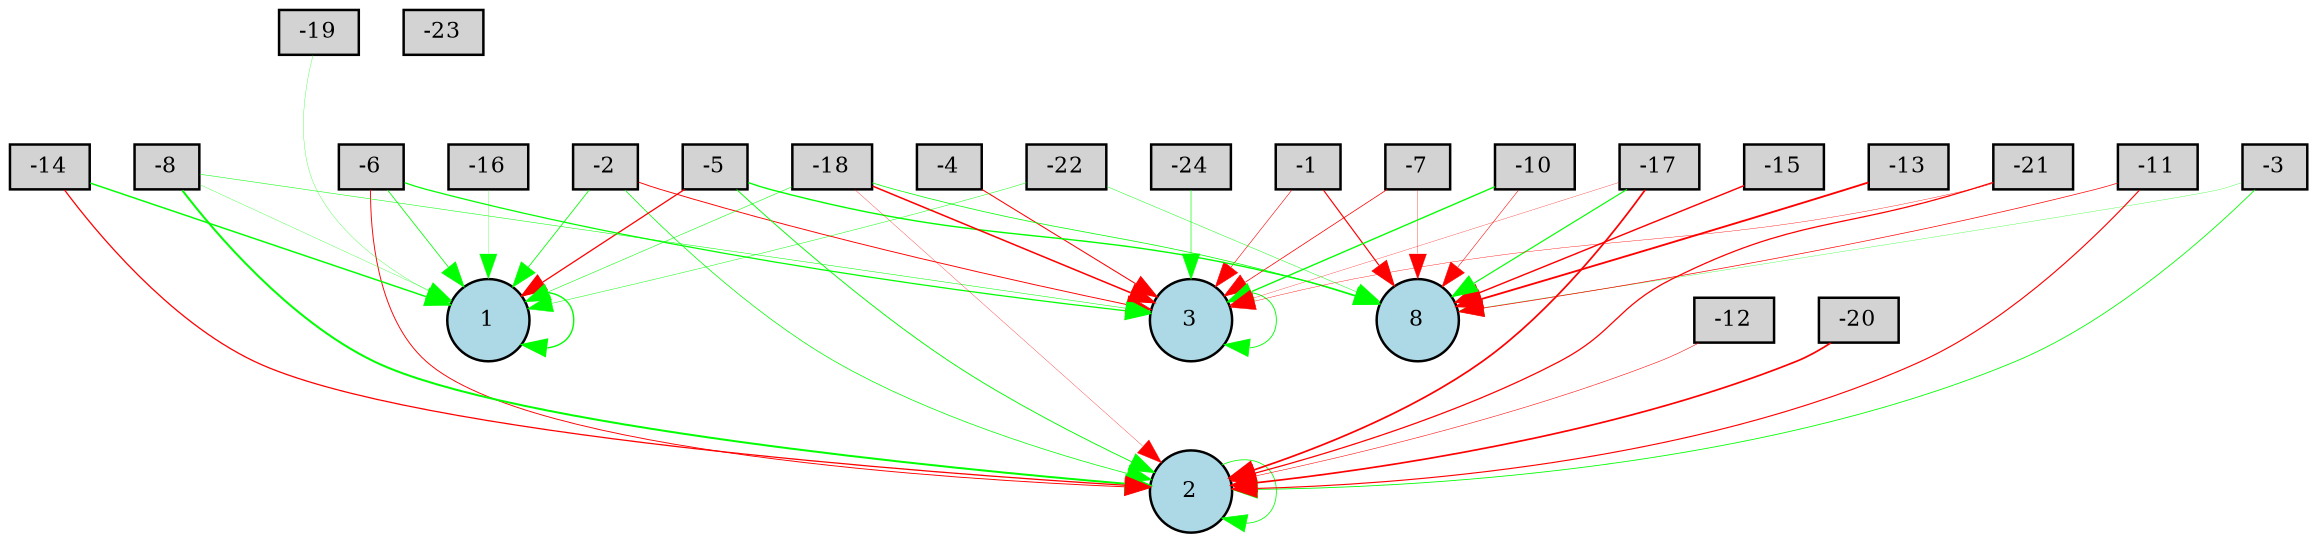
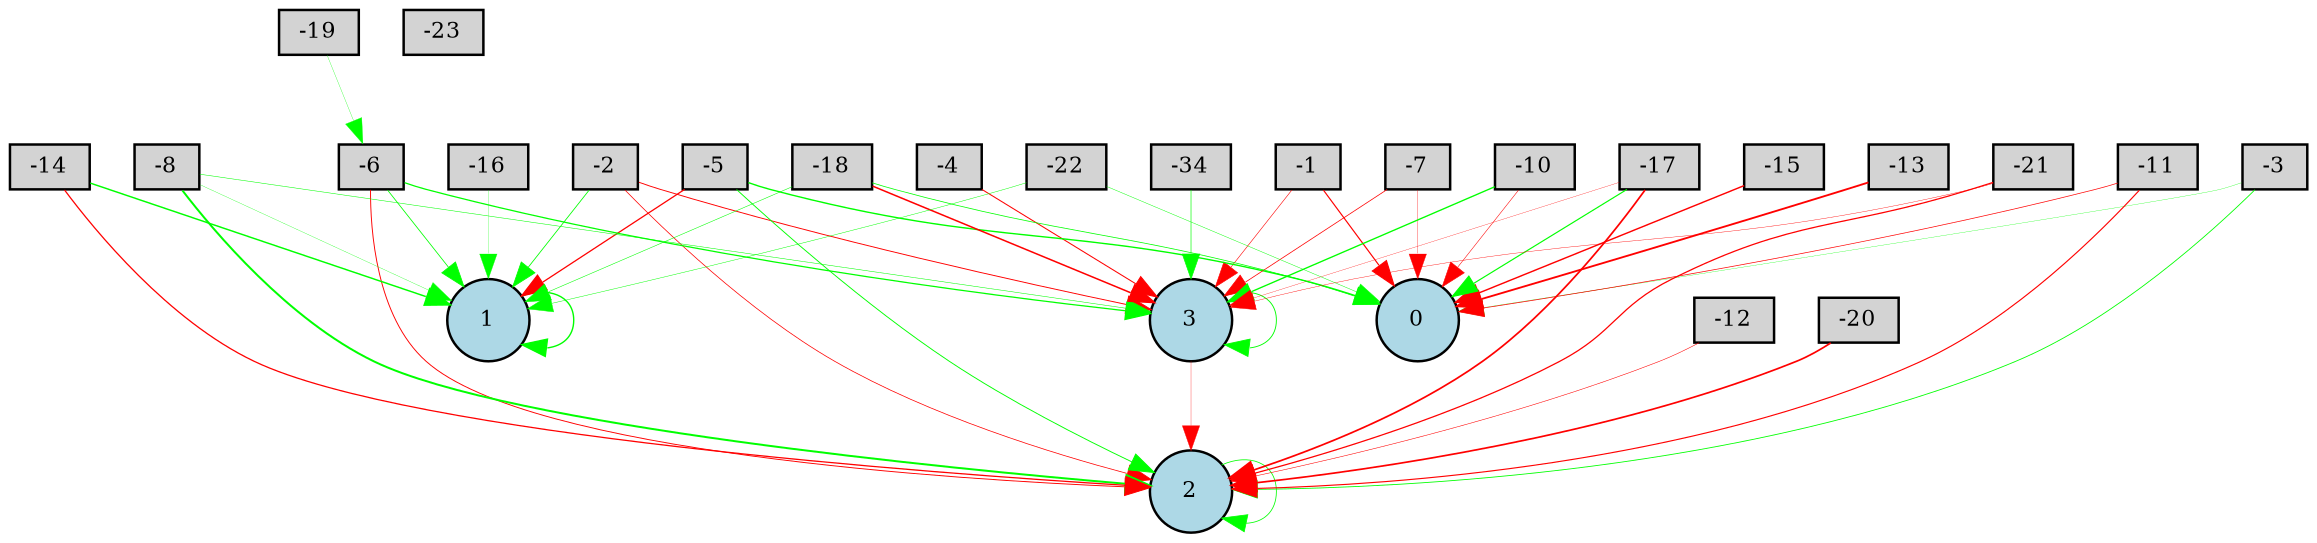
  digraph {
    node [fillcolor=lightgray fontsize=9 shape=box style=filled]
    edge [color=green style=solid]
    -1 [height=0.2 width=0.2]
-   0 [fillcolor=lightblue height=0.2 shape=circle width=0.2 label=8]
+   0 [fillcolor=lightblue height=0.2 shape=circle width=0.2]
    3 [fillcolor=lightblue height=0.2 shape=circle width=0.2]
    -2 [height=0.2 width=0.2]
    1 [fillcolor=lightblue height=0.2 shape=circle width=0.2]
    2 [fillcolor=lightblue height=0.2 shape=circle width=0.2]
    -3 [height=0.2 width=0.2]
    -4 [height=0.2 width=0.2]
    -5 [height=0.2 width=0.2]
    -6 [height=0.2 width=0.2]
    -7 [height=0.2 width=0.2]
    -8 [height=0.2 width=0.2]
    -10 [height=0.2 width=0.2]
    -11 [height=0.2 width=0.2]
    -12 [height=0.2 width=0.2]
    -13 [height=0.2 width=0.2]
    -14 [height=0.2 width=0.2]
    -15 [height=0.2 width=0.2]
    -16 [height=0.2 width=0.2]
    -17 [height=0.2 width=0.2]
    -18 [height=0.2 width=0.2]
    -19 [height=0.2 width=0.2]
    -20 [height=0.2 width=0.2]
    -21 [height=0.2 width=0.2]
    -22 [height=0.2 width=0.2]
    -23 [height=0.2 width=0.2]
-   -24 [height=0.2 width=0.2]
+   -24 [height=0.2 width=0.2 label=-34]
    -1 -> 0 [color=red penwidth=0.47055090622828266]
    -1 -> 3 [color=red penwidth=0.23760930279228312]
    3 -> 3 [penwidth=0.3645254320672522]
    -2 -> 3 [color=red penwidth=0.3782127064007753]
    -2 -> 1 [penwidth=0.330335677303644]
-   -2 -> 2 [penwidth=0.29864877686512237]
+   -2 -> 2 [color=red penwidth=0.29864877686512237]
    1 -> 1 [penwidth=0.5594013410849832]
    2 -> 2 [penwidth=0.318899624577349]
    -3 -> 0 [penwidth=0.12047415681941007]
    -3 -> 2 [penwidth=0.33937448161857897]
    -4 -> 3 [color=red penwidth=0.4153170727605824]
    -5 -> 0 [penwidth=0.557796458154968]
    -5 -> 1 [color=red penwidth=0.5098017825631251]
    -5 -> 2 [penwidth=0.3696128585621812]
    -6 -> 3 [penwidth=0.5044326755140454]
    -6 -> 1 [penwidth=0.324339072922453]
    -6 -> 2 [color=red penwidth=0.3775975268223982]
    -7 -> 0 [color=red penwidth=0.13619616266272586]
    -7 -> 3 [color=red penwidth=0.30088570102474443]
    -8 -> 3 [penwidth=0.20587142664522498]
    -8 -> 1 [penwidth=0.12441922496364809]
    -8 -> 2 [penwidth=0.8010018840929063]
    -10 -> 0 [color=red penwidth=0.21413284106275254]
    -10 -> 3 [penwidth=0.5382226026182336]
    -11 -> 0 [color=red penwidth=0.2821216015583319]
    -11 -> 2 [color=red penwidth=0.45472422154217584]
    -12 -> 2 [color=red penwidth=0.2155882872071523]
    -13 -> 0 [color=red penwidth=0.7469851147283696]
    -14 -> 1 [penwidth=0.5852476179108314]
    -14 -> 2 [color=red penwidth=0.5108133502783312]
    -15 -> 0 [color=red penwidth=0.5739452746384115]
    -16 -> 1 [penwidth=0.10716218365943415]
    -17 -> 0 [penwidth=0.4616890408983101]
    -17 -> 3 [color=red penwidth=0.12330427389871462]
    -17 -> 2 [color=red penwidth=0.6939688687159997]
    -18 -> 0 [penwidth=0.30503097942777824]
    -18 -> 3 [color=red penwidth=0.6146835594049195]
    -18 -> 1 [penwidth=0.21476580644736182]
-   -18 -> 2 [color=red penwidth=0.12714192861697637]
-   -19 -> 1 [penwidth=0.12190784869576662]
+   3 -> 2 [color=red penwidth=0.12714192861697637]
+   -19 -> -6 [penwidth=0.12190784869576662]
    -20 -> 2 [color=red penwidth=0.6845327800036445]
    -21 -> 3 [color=red penwidth=0.15684076712154282]
    -21 -> 2 [color=red penwidth=0.503446723993352]
    -22 -> 0 [penwidth=0.17952963376221295]
    -22 -> 1 [penwidth=0.1875624614925861]
    -24 -> 3 [penwidth=0.26670251661103184]
  }
